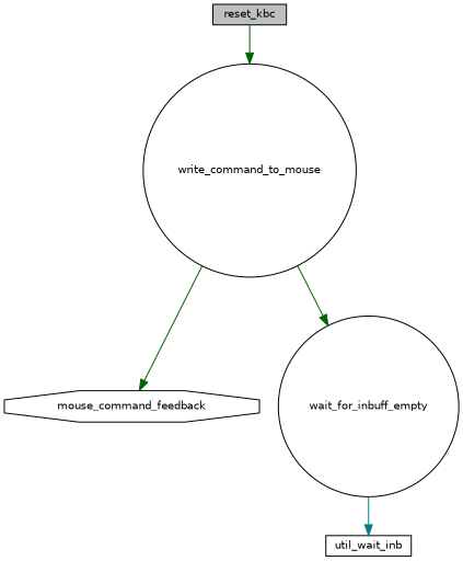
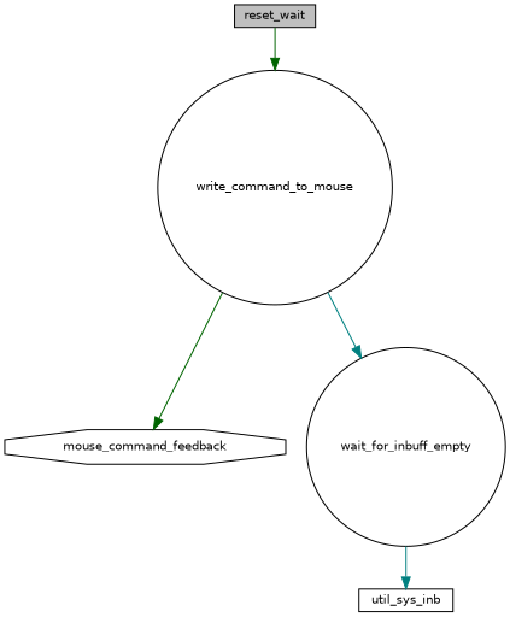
  digraph {
    rankdir=TB
    node [color=black fillcolor=white fontname=Helvetica fontsize=10 shape=box style=filled]
    edge [color=darkgreen fontname=Helvetica fontsize=10 labelfontname=Helvetica labelfontsize=10 style=solid]
-   n1 [fillcolor=grey75 fontcolor=black height=0.2 label=reset_kbc width=0.4]
+   n1 [fillcolor=grey75 fontcolor=black height=0.2 label=reset_wait width=0.4]
    n2 [height=0.2 label=write_command_to_mouse shape=circle width=0.4]
    n3 [height=0.2 label=mouse_command_feedback shape=octagon width=0.4]
    n4 [height=0.2 label=wait_for_inbuff_empty shape=circle width=0.4]
-   n5 [height=0.2 label=util_wait_inb width=0.4]
+   n5 [height=0.2 label=util_sys_inb width=0.4]
    n1 -> n2
    n2 -> n3
-   n2 -> n4
+   n2 -> n4 [color=teal]
    n4 -> n5 [color=teal]
  }
